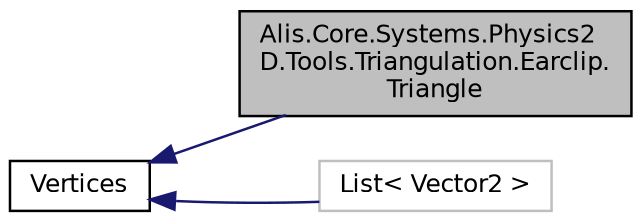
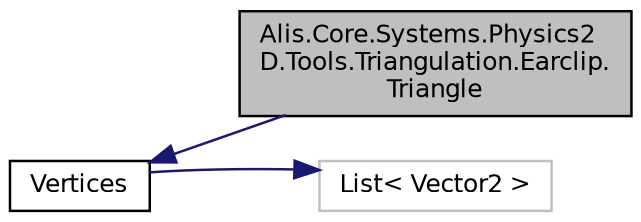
  digraph {
    rankdir=LR
    node [color=black fillcolor=white fontname=Helvetica fontsize=10 shape=record style=filled]
    edge [color=midnightblue dir=back fontname=Helvetica fontsize=10 labelfontname=Helvetica labelfontsize=10 style=solid]
    n1 [fillcolor=grey75 fontcolor=black height=0.2 label="Alis.Core.Systems.Physics2\lD.Tools.Triangulation.Earclip.\lTriangle" width=0.4]
    n2 [height=0.2 label=Vertices width=0.4]
    n3 [color=grey75 height=0.2 label="List\< Vector2 \>" width=0.4]
    n2 -> n1
-   n2 -> n3
+   n3 -> n2
  }
